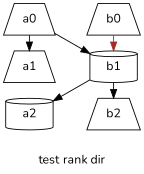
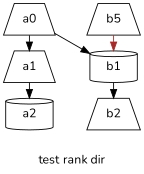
  digraph {
    fontname=Nunito
    label="test rank dir"
    labelloc=c
    rankdir=LR
    node [fontname=Nunito shape=trapezium]
    edge [color=black fontname=Nunito]
    a0
    a1
    a2 [shape=cylinder]
-   b0
+   b0 [label=b5]
    b1 [shape=cylinder]
    b2
    subgraph sub_1 {
      rank=same
      a0
      a1
      a2
    }
    subgraph sub_2 {
      rank=same
      b0
      b1
      b2
    }
    a0 -> a1
    a0 -> b1
-   b1 -> a2
+   a1 -> a2
    b0 -> b1 [color=brown]
    b1 -> b2
  }
